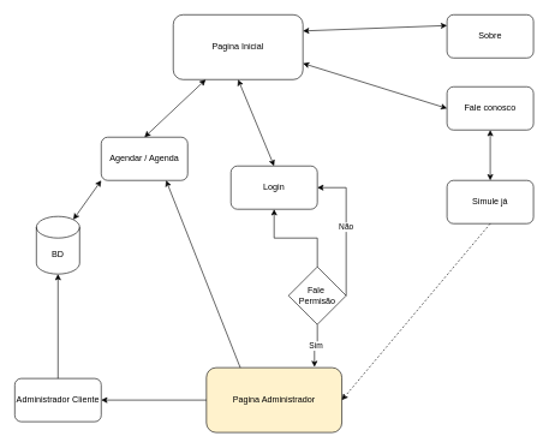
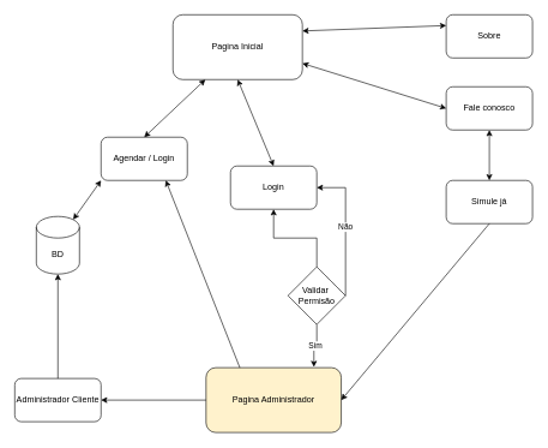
  <mxCell id="0" />
  <mxCell id="1" parent="0" />
  <mxCell id="2" value="Pagina Inicial" style="rounded=1;whiteSpace=wrap;html=1;" parent="1" vertex="1"><mxGeometry x="240" y="20" width="180" height="90" as="geometry" /></mxCell>
  <mxCell id="3" value="Sobre" style="rounded=1;whiteSpace=wrap;html=1;" parent="1" vertex="1"><mxGeometry x="620" y="20" width="120" height="60" as="geometry" /></mxCell>
- <mxCell id="4" value="Agendar / Agenda" style="rounded=1;whiteSpace=wrap;html=1;" parent="1" vertex="1"><mxGeometry x="140" y="190" width="120" height="60" as="geometry" /></mxCell>
+ <mxCell id="4" value="Agendar / Login" style="rounded=1;whiteSpace=wrap;html=1;" parent="1" vertex="1"><mxGeometry x="140" y="190" width="120" height="60" as="geometry" /></mxCell>
  <mxCell id="5" value="Simule já" style="rounded=1;whiteSpace=wrap;html=1;" parent="1" vertex="1"><mxGeometry x="620" y="250" width="120" height="60" as="geometry" /></mxCell>
  <mxCell id="6" value="Fale conosco" style="rounded=1;whiteSpace=wrap;html=1;" parent="1" vertex="1"><mxGeometry x="620" y="120" width="120" height="60" as="geometry" /></mxCell>
  <mxCell id="7" value="" style="endArrow=classic;startArrow=classic;html=1;rounded=0;exitX=0.5;exitY=0;exitDx=0;exitDy=0;" parent="1" source="5" target="6" edge="1"><mxGeometry width="50" height="50" relative="1" as="geometry"><mxPoint x="350" y="240" as="sourcePoint" /><mxPoint x="400" y="190" as="targetPoint" /></mxGeometry></mxCell>
  <mxCell id="8" value="" style="endArrow=classic;startArrow=classic;html=1;rounded=0;entryX=0.25;entryY=1;entryDx=0;entryDy=0;exitX=0.5;exitY=0;exitDx=0;exitDy=0;" parent="1" source="4" target="2" edge="1"><mxGeometry width="50" height="50" relative="1" as="geometry"><mxPoint x="350" y="240" as="sourcePoint" /><mxPoint x="400" y="190" as="targetPoint" /></mxGeometry></mxCell>
  <mxCell id="9" value="" style="endArrow=classic;startArrow=classic;html=1;rounded=0;entryX=1;entryY=0.75;entryDx=0;entryDy=0;exitX=0;exitY=0.5;exitDx=0;exitDy=0;" parent="1" source="6" target="2" edge="1"><mxGeometry width="50" height="50" relative="1" as="geometry"><mxPoint x="440" y="260" as="sourcePoint" /><mxPoint x="490" y="210" as="targetPoint" /></mxGeometry></mxCell>
  <mxCell id="10" value="" style="endArrow=classic;startArrow=classic;html=1;rounded=0;entryX=1;entryY=0.25;entryDx=0;entryDy=0;exitX=0;exitY=0.25;exitDx=0;exitDy=0;" parent="1" source="3" target="2" edge="1"><mxGeometry width="50" height="50" relative="1" as="geometry"><mxPoint x="350" y="240" as="sourcePoint" /><mxPoint x="400" y="190" as="targetPoint" /></mxGeometry></mxCell>
  <mxCell id="11" value="BD" style="shape=cylinder3;whiteSpace=wrap;html=1;boundedLbl=1;backgroundOutline=1;size=15;" parent="1" vertex="1"><mxGeometry x="50" y="300" width="60" height="80" as="geometry" /></mxCell>
  <mxCell id="12" value="" style="endArrow=classic;startArrow=classic;html=1;rounded=0;entryX=0;entryY=1;entryDx=0;entryDy=0;exitX=0.855;exitY=0;exitDx=0;exitDy=4.35;exitPerimeter=0;" parent="1" source="11" target="4" edge="1"><mxGeometry width="50" height="50" relative="1" as="geometry"><mxPoint x="350" y="440" as="sourcePoint" /><mxPoint x="400" y="390" as="targetPoint" /></mxGeometry></mxCell>
  <mxCell id="13" value="Login" style="rounded=1;whiteSpace=wrap;html=1;" parent="1" vertex="1"><mxGeometry x="320" y="230" width="120" height="60" as="geometry" /></mxCell>
  <mxCell id="14" value="" style="endArrow=classic;startArrow=classic;html=1;rounded=0;entryX=0.5;entryY=1;entryDx=0;entryDy=0;exitX=0.5;exitY=0;exitDx=0;exitDy=0;" parent="1" source="13" target="2" edge="1"><mxGeometry width="50" height="50" relative="1" as="geometry"><mxPoint x="350" y="240" as="sourcePoint" /><mxPoint x="400" y="190" as="targetPoint" /></mxGeometry></mxCell>
  <mxCell id="15" value="" style="edgeStyle=orthogonalEdgeStyle;rounded=0;orthogonalLoop=1;jettySize=auto;html=1;" parent="1" source="17" target="13" edge="1"><mxGeometry relative="1" as="geometry" /></mxCell>
  <mxCell id="16" value="Sim" style="edgeStyle=orthogonalEdgeStyle;rounded=0;orthogonalLoop=1;jettySize=auto;html=1;entryX=0.798;entryY=-0.011;entryDx=0;entryDy=0;entryPerimeter=0;" parent="1" source="17" target="18" edge="1"><mxGeometry relative="1" as="geometry" /></mxCell>
- <mxCell id="17" value="Fale&amp;nbsp;&lt;br&gt;Permisão" style="rhombus;whiteSpace=wrap;html=1;" parent="1" vertex="1"><mxGeometry x="400" y="370" width="80" height="80" as="geometry" /></mxCell>
+ <mxCell id="17" value="Validar&amp;nbsp;&lt;br&gt;Permisão" style="rhombus;whiteSpace=wrap;html=1;" parent="1" vertex="1"><mxGeometry x="400" y="370" width="80" height="80" as="geometry" /></mxCell>
  <mxCell id="18" value="Pagina Administrador" style="rounded=1;whiteSpace=wrap;html=1;fillColor=#fff2cc;" parent="1" vertex="1"><mxGeometry x="286" y="510" width="188" height="90" as="geometry" /></mxCell>
  <mxCell id="19" value="Administrador Cliente" style="rounded=1;whiteSpace=wrap;html=1;" parent="1" vertex="1"><mxGeometry x="20" y="525" width="120" height="60" as="geometry" /></mxCell>
  <mxCell id="20" value="" style="endArrow=classic;html=1;rounded=0;entryX=1;entryY=0.5;entryDx=0;entryDy=0;exitX=0;exitY=0.5;exitDx=0;exitDy=0;" parent="1" source="18" target="19" edge="1"><mxGeometry width="50" height="50" relative="1" as="geometry"><mxPoint x="350" y="540" as="sourcePoint" /><mxPoint x="400" y="490" as="targetPoint" /></mxGeometry></mxCell>
  <mxCell id="21" value="" style="endArrow=classic;html=1;rounded=0;exitX=0.25;exitY=0;exitDx=0;exitDy=0;entryX=0.75;entryY=1;entryDx=0;entryDy=0;" parent="1" source="18" target="4" edge="1"><mxGeometry width="50" height="50" relative="1" as="geometry"><mxPoint x="350" y="440" as="sourcePoint" /><mxPoint x="400" y="390" as="targetPoint" /></mxGeometry></mxCell>
  <mxCell id="22" value="Não" style="endArrow=classic;html=1;rounded=0;entryX=1;entryY=0.5;entryDx=0;entryDy=0;exitX=1;exitY=0.5;exitDx=0;exitDy=0;" parent="1" source="17" target="13" edge="1"><mxGeometry width="50" height="50" relative="1" as="geometry"><mxPoint x="350" y="440" as="sourcePoint" /><mxPoint x="400" y="390" as="targetPoint" /><Array as="points"><mxPoint x="480" y="260" /></Array></mxGeometry></mxCell>
  <mxCell id="23" value="" style="endArrow=classic;html=1;rounded=0;entryX=0.5;entryY=1;entryDx=0;entryDy=0;entryPerimeter=0;exitX=0.5;exitY=0;exitDx=0;exitDy=0;" parent="1" source="19" target="11" edge="1"><mxGeometry width="50" height="50" relative="1" as="geometry"><mxPoint x="80" y="570" as="sourcePoint" /><mxPoint x="130" y="520" as="targetPoint" /></mxGeometry></mxCell>
- <mxCell id="24" value="" style="endArrow=classic;html=1;rounded=0;exitX=0.5;exitY=1;exitDx=0;exitDy=0;entryX=1;entryY=0.5;entryDx=0;entryDy=0;dashed=1;" parent="1" source="5" target="18" edge="1"><mxGeometry width="50" height="50" relative="1" as="geometry"><mxPoint x="350" y="340" as="sourcePoint" /><mxPoint x="400" y="290" as="targetPoint" /></mxGeometry></mxCell>
+ <mxCell id="24" value="" style="endArrow=classic;html=1;rounded=0;exitX=0.5;exitY=1;exitDx=0;exitDy=0;entryX=1;entryY=0.5;entryDx=0;entryDy=0;" parent="1" source="5" target="18" edge="1"><mxGeometry width="50" height="50" relative="1" as="geometry"><mxPoint x="350" y="340" as="sourcePoint" /><mxPoint x="400" y="290" as="targetPoint" /></mxGeometry></mxCell>
